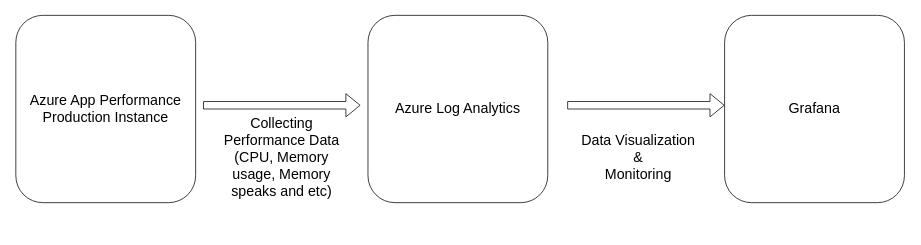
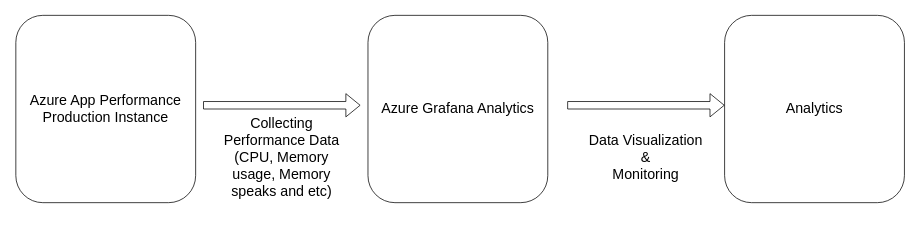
  <mxCell id="0" />
  <mxCell id="1" parent="0" />
  <mxCell id="2" value="Azure App Performance&lt;br style=&quot;font-size: 19px;&quot;&gt;Production Instance&lt;br style=&quot;font-size: 19px;&quot;&gt;" style="rounded=1;whiteSpace=wrap;html=1;fontSize=19;" vertex="1" parent="1"><mxGeometry x="20" y="20" width="240" height="250" as="geometry" /></mxCell>
- <mxCell id="3" value="Azure Log Analytics&lt;br style=&quot;font-size: 19px&quot;&gt;" style="rounded=1;whiteSpace=wrap;html=1;fontSize=19;" vertex="1" parent="1"><mxGeometry x="490" y="20" width="240" height="250" as="geometry" /></mxCell>
+ <mxCell id="3" value="Azure Grafana Analytics&lt;br style=&quot;font-size: 19px&quot;&gt;" style="rounded=1;whiteSpace=wrap;html=1;fontSize=19;" vertex="1" parent="1"><mxGeometry x="490" y="20" width="240" height="250" as="geometry" /></mxCell>
  <mxCell id="4" value="" style="shape=flexArrow;endArrow=classic;html=1;fontSize=19;" edge="1" parent="1"><mxGeometry width="50" height="50" relative="1" as="geometry"><mxPoint x="270" y="140" as="sourcePoint" /><mxPoint x="480" y="140" as="targetPoint" /></mxGeometry></mxCell>
  <mxCell id="5" value="&lt;span&gt;Collecting Performance Data (CPU, Memory usage, Memory speaks and etc)&lt;/span&gt;" style="text;html=1;strokeColor=none;fillColor=none;align=center;verticalAlign=middle;whiteSpace=wrap;rounded=0;fontSize=19;" vertex="1" parent="1"><mxGeometry x="289" y="115" width="172" height="190" as="geometry" /></mxCell>
- <mxCell id="6" value="Grafana&lt;br style=&quot;font-size: 19px&quot;&gt;" style="rounded=1;whiteSpace=wrap;html=1;fontSize=19;" vertex="1" parent="1"><mxGeometry x="966" y="20" width="240" height="250" as="geometry" /></mxCell>
+ <mxCell id="6" value="Analytics&lt;br style=&quot;font-size: 19px&quot;&gt;" style="rounded=1;whiteSpace=wrap;html=1;fontSize=19;" vertex="1" parent="1"><mxGeometry x="966" y="20" width="240" height="250" as="geometry" /></mxCell>
  <mxCell id="7" value="" style="shape=flexArrow;endArrow=classic;html=1;fontSize=19;" edge="1" parent="1"><mxGeometry width="50" height="50" relative="1" as="geometry"><mxPoint x="756" y="140" as="sourcePoint" /><mxPoint x="966" y="140" as="targetPoint" /></mxGeometry></mxCell>
- <mxCell id="8" value="Data Visualization&lt;br&gt;&amp;amp;&lt;br&gt;Monitoring&lt;br&gt;" style="text;html=1;strokeColor=none;fillColor=none;align=center;verticalAlign=middle;whiteSpace=wrap;rounded=0;fontSize=19;" vertex="1" parent="1"><mxGeometry x="765" y="115" width="172" height="190" as="geometry" /></mxCell>
+ <mxCell id="8" value="Data Visualization&lt;br&gt;&amp;amp;&lt;br&gt;Monitoring&lt;br&gt;" style="text;html=1;strokeColor=none;fillColor=none;align=center;verticalAlign=middle;whiteSpace=wrap;rounded=0;fontSize=19;" vertex="1" parent="1"><mxGeometry x="775" y="115" width="172" height="190" as="geometry" /></mxCell>
